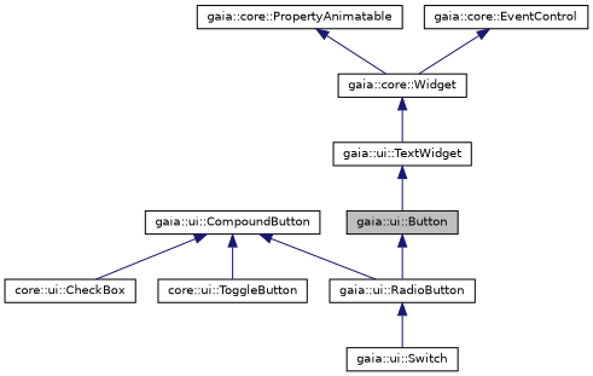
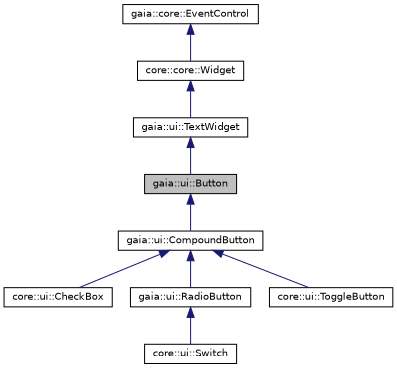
  digraph {
    node [color=black fillcolor=white fontname=Helvetica fontsize=10 shape=record style=filled]
    edge [color=midnightblue dir=back fontname=Helvetica fontsize=10 labelfontname=Helvetica labelfontsize=10 style=solid]
    n1 [fillcolor=grey75 fontcolor=black height=0.2 label="gaia::ui::Button" width=0.4]
    n2 [height=0.2 label="gaia::ui::CompoundButton" width=0.4]
    n3 [height=0.2 label="core::ui::CheckBox" width=0.4]
    n4 [height=0.2 label="gaia::ui::RadioButton" width=0.4]
    n5 [height=0.2 label="core::ui::ToggleButton" width=0.4]
    n6 [height=0.2 label="gaia::ui::TextWidget" width=0.4]
-   n7 [height=0.2 label="gaia::core::Widget" width=0.4]
-   n8 [height=0.2 label="gaia::core::PropertyAnimatable" width=0.4]
+   n7 [height=0.2 label="core::core::Widget" width=0.4]
    n9 [height=0.2 label="gaia::core::EventControl" width=0.4]
-   n10 [height=0.2 label="gaia::ui::Switch" width=0.4]
-   n1 -> n4
+   n10 [height=0.2 label="core::ui::Switch" width=0.4]
+   n1 -> n2
    n2 -> n3
    n2 -> n4
    n2 -> n5
    n4 -> n10
    n6 -> n1
    n7 -> n6
-   n8 -> n7
    n9 -> n7
  }
